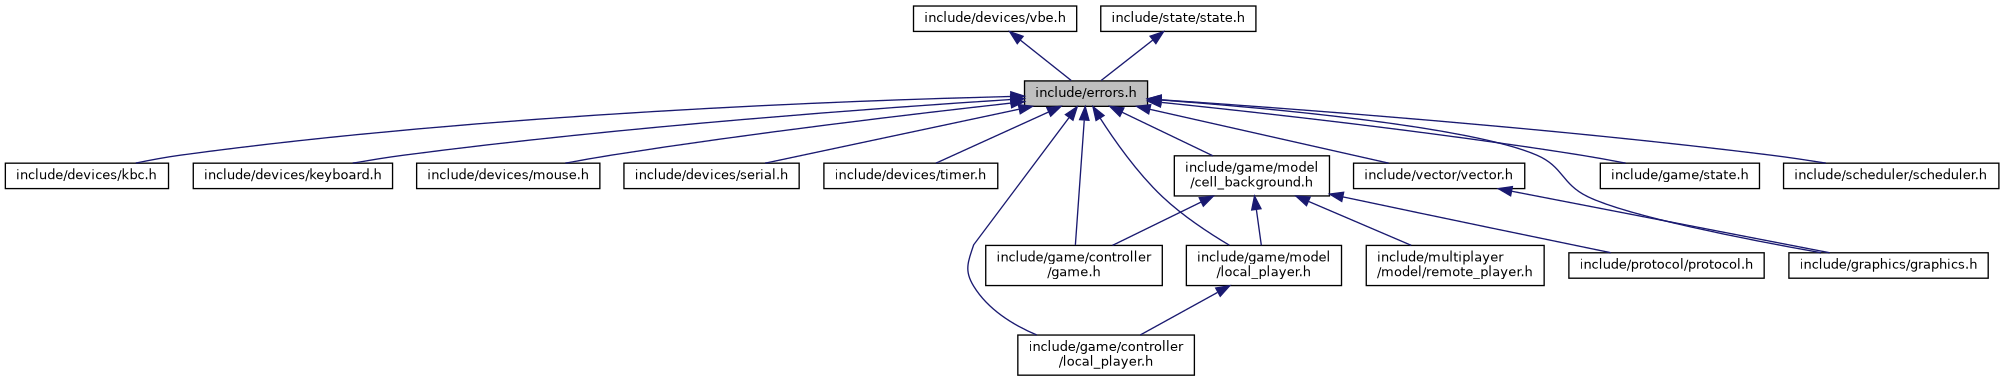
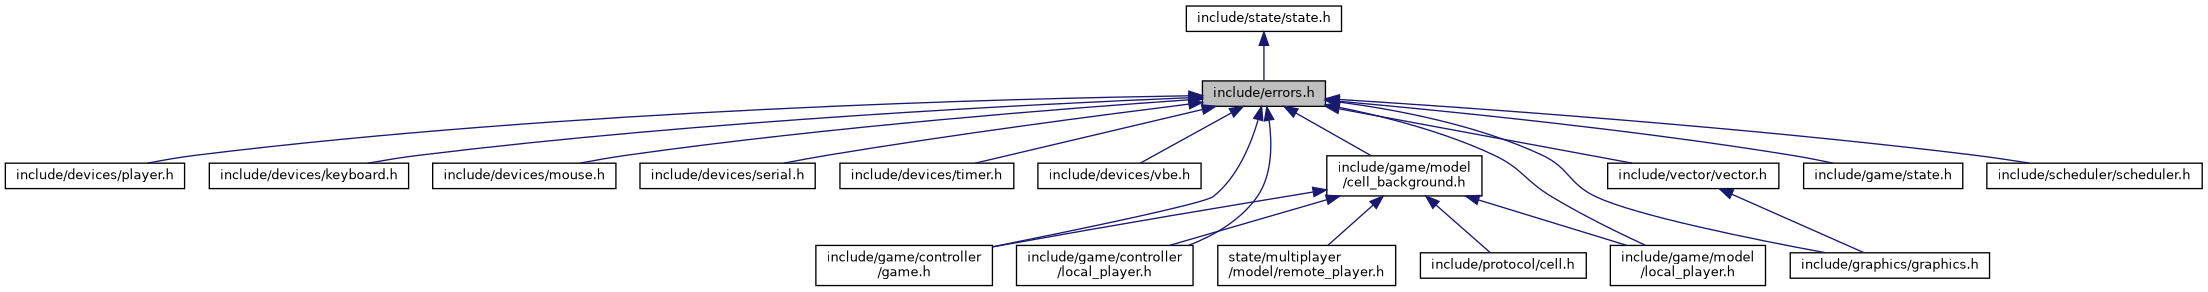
  digraph {
    node [color=black fillcolor=white fontname=Helvetica fontsize=10 shape=record style=filled]
    edge [color=midnightblue dir=back fontname=Helvetica fontsize=10 labelfontname=Helvetica labelfontsize=10 style=solid]
    n1 [fillcolor=grey75 fontcolor=black height=0.2 label="include/errors.h" width=0.4]
-   n2 [height=0.2 label="include/devices/kbc.h" width=0.4]
+   n2 [height=0.2 label="include/devices/player.h" width=0.4]
    n3 [height=0.2 label="include/devices/keyboard.h" width=0.4]
    n4 [height=0.2 label="include/devices/mouse.h" width=0.4]
    n5 [height=0.2 label="include/devices/serial.h" width=0.4]
    n6 [height=0.2 label="include/devices/timer.h" width=0.4]
    n7 [height=0.2 label="include/devices/vbe.h" width=0.4]
    n8 [height=0.2 label="include/game/controller\l/game.h" width=0.4]
    n9 [height=0.2 label="include/game/controller\l/local_player.h" width=0.4]
    n10 [height=0.2 label="include/game/model\l/cell_background.h" width=0.4]
    n11 [height=0.2 label="include/game/model\l/local_player.h" width=0.4]
    n12 [height=0.2 label="include/graphics/graphics.h" width=0.4]
    n13 [height=0.2 label="include/game/state.h" width=0.4]
    n14 [height=0.2 label="include/scheduler/scheduler.h" width=0.4]
    n15 [height=0.2 label="include/vector/vector.h" width=0.4]
-   n16 [height=0.2 label="include/multiplayer\l/model/remote_player.h" width=0.4]
-   n17 [height=0.2 label="include/protocol/protocol.h" width=0.4]
+   n16 [height=0.2 label="state/multiplayer\l/model/remote_player.h" width=0.4]
+   n17 [height=0.2 label="include/protocol/cell.h" width=0.4]
    n18 [height=0.2 label="include/state/state.h" width=0.4]
    n1 -> n2
    n1 -> n3
    n1 -> n4
    n1 -> n5
    n1 -> n6
-   n7 -> n1
+   n1 -> n7
    n1 -> n8
    n1 -> n9
    n1 -> n10
    n1 -> n11
    n1 -> n12
    n1 -> n13
    n1 -> n14
    n1 -> n15
    n10 -> n8
    n10 -> n11
    n10 -> n16
    n10 -> n17
-   n11 -> n9
+   n10 -> n9
    n15 -> n12
    n18 -> n1
  }
